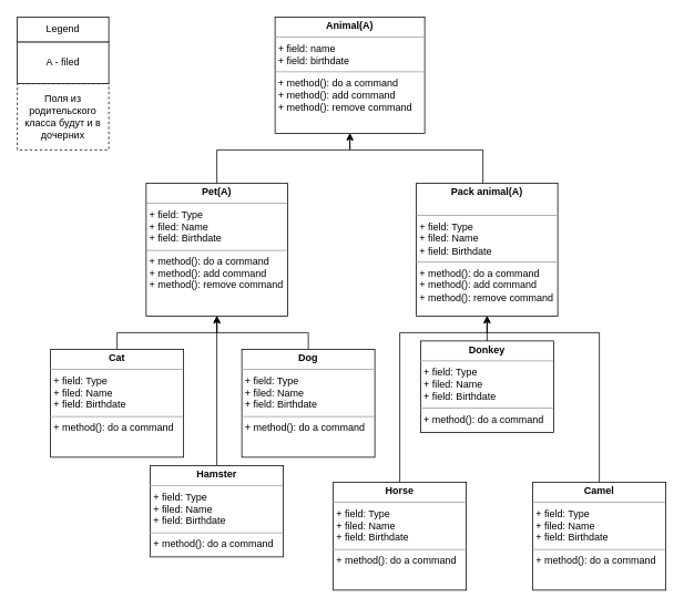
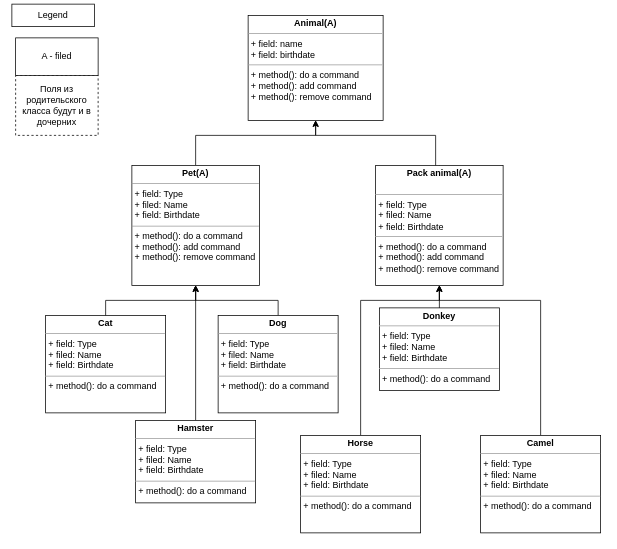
  <mxCell id="0" />
  <mxCell id="1" parent="0" />
  <mxCell id="2" style="edgeStyle=orthogonalEdgeStyle;rounded=0;orthogonalLoop=1;jettySize=auto;html=1;exitX=0.5;exitY=0;exitDx=0;exitDy=0;" parent="1" source="3" target="12" edge="1"><mxGeometry relative="1" as="geometry"><Array as="points"><mxPoint x="260" y="180" /><mxPoint x="420" y="180" /></Array></mxGeometry></mxCell>
  <mxCell id="3" value="&lt;p style=&quot;margin:0px;margin-top:4px;text-align:center;&quot;&gt;&lt;b&gt;Pet(A)&lt;/b&gt;&lt;/p&gt;&lt;hr size=&quot;1&quot;&gt;&lt;p style=&quot;margin:0px;margin-left:4px;&quot;&gt;+ field: Type&lt;/p&gt;&lt;p style=&quot;margin:0px;margin-left:4px;&quot;&gt;+ filed: Name&lt;/p&gt;&lt;p style=&quot;margin:0px;margin-left:4px;&quot;&gt;+ field: Birthdate&lt;/p&gt;&lt;hr size=&quot;1&quot;&gt;&lt;p style=&quot;border-color: var(--border-color); margin: 0px 0px 0px 4px;&quot;&gt;+ method(): do a command&lt;/p&gt;&lt;p style=&quot;border-color: var(--border-color); margin: 0px 0px 0px 4px;&quot;&gt;+ method(): add command&lt;/p&gt;&lt;p style=&quot;border-color: var(--border-color); margin: 0px 0px 0px 4px;&quot;&gt;+ method(): remove command&lt;/p&gt;" style="verticalAlign=top;align=left;overflow=fill;fontSize=12;fontFamily=Helvetica;html=1;whiteSpace=wrap;" parent="1" vertex="1"><mxGeometry x="175" y="220" width="170" height="160" as="geometry" /></mxCell>
  <mxCell id="4" style="edgeStyle=orthogonalEdgeStyle;rounded=0;orthogonalLoop=1;jettySize=auto;html=1;exitX=0.5;exitY=0;exitDx=0;exitDy=0;" parent="1" source="5" target="12" edge="1"><mxGeometry relative="1" as="geometry"><Array as="points"><mxPoint x="580" y="280" /><mxPoint x="580" y="180" /><mxPoint x="420" y="180" /></Array></mxGeometry></mxCell>
  <mxCell id="5" value="&lt;p style=&quot;margin:0px;margin-top:4px;text-align:center;&quot;&gt;&lt;b&gt;Pack animal(A)&lt;/b&gt;&lt;/p&gt;&lt;br&gt;&lt;hr size=&quot;1&quot;&gt;&lt;p style=&quot;margin:0px;margin-left:4px;&quot;&gt;+ field: Type&lt;/p&gt;&lt;p style=&quot;margin:0px;margin-left:4px;&quot;&gt;+ filed: Name&lt;/p&gt;&lt;p style=&quot;margin:0px;margin-left:4px;&quot;&gt;+ field: Birthdate&lt;/p&gt;&lt;hr size=&quot;1&quot;&gt;&lt;p style=&quot;border-color: var(--border-color); margin: 0px 0px 0px 4px;&quot;&gt;+ method(): do a command&lt;/p&gt;&lt;p style=&quot;border-color: var(--border-color); margin: 0px 0px 0px 4px;&quot;&gt;+ method(): add command&lt;/p&gt;&lt;p style=&quot;border-color: var(--border-color); margin: 0px 0px 0px 4px;&quot;&gt;+ method(): remove command&lt;/p&gt;" style="verticalAlign=top;align=left;overflow=fill;fontSize=12;fontFamily=Helvetica;html=1;whiteSpace=wrap;" parent="1" vertex="1"><mxGeometry x="500" y="220" width="170" height="160" as="geometry" /></mxCell>
  <mxCell id="6" value="&lt;p style=&quot;margin:0px;margin-top:4px;text-align:center;&quot;&gt;&lt;b&gt;Cat&lt;/b&gt;&lt;/p&gt;&lt;hr size=&quot;1&quot;&gt;&lt;p style=&quot;border-color: var(--border-color); margin: 0px 0px 0px 4px;&quot;&gt;+ field: Type&lt;/p&gt;&lt;p style=&quot;border-color: var(--border-color); margin: 0px 0px 0px 4px;&quot;&gt;+ filed: Name&lt;/p&gt;&lt;p style=&quot;border-color: var(--border-color); margin: 0px 0px 0px 4px;&quot;&gt;+ field: Birthdate&lt;/p&gt;&lt;hr size=&quot;1&quot;&gt;&lt;p style=&quot;margin:0px;margin-left:4px;&quot;&gt;+ method(): do a command&lt;br&gt;&lt;/p&gt;" style="verticalAlign=top;align=left;overflow=fill;fontSize=12;fontFamily=Helvetica;html=1;whiteSpace=wrap;" parent="1" vertex="1"><mxGeometry x="60" y="420" width="160" height="130" as="geometry" /></mxCell>
  <mxCell id="7" style="edgeStyle=orthogonalEdgeStyle;rounded=0;orthogonalLoop=1;jettySize=auto;html=1;exitX=0.5;exitY=0;exitDx=0;exitDy=0;" parent="1" source="8" target="3" edge="1"><mxGeometry relative="1" as="geometry" /></mxCell>
  <mxCell id="8" value="&lt;p style=&quot;margin:0px;margin-top:4px;text-align:center;&quot;&gt;&lt;b&gt;Hamster&lt;/b&gt;&lt;/p&gt;&lt;hr size=&quot;1&quot;&gt;&lt;p style=&quot;border-color: var(--border-color); margin: 0px 0px 0px 4px;&quot;&gt;+ field: Type&lt;/p&gt;&lt;p style=&quot;border-color: var(--border-color); margin: 0px 0px 0px 4px;&quot;&gt;+ filed: Name&lt;/p&gt;&lt;p style=&quot;border-color: var(--border-color); margin: 0px 0px 0px 4px;&quot;&gt;+ field: Birthdate&lt;/p&gt;&lt;hr size=&quot;1&quot;&gt;&lt;p style=&quot;margin:0px;margin-left:4px;&quot;&gt;+ method(): do a command&lt;br&gt;&lt;/p&gt;" style="verticalAlign=top;align=left;overflow=fill;fontSize=12;fontFamily=Helvetica;html=1;whiteSpace=wrap;" parent="1" vertex="1"><mxGeometry x="180" y="560" width="160" height="110" as="geometry" /></mxCell>
  <mxCell id="9" style="edgeStyle=orthogonalEdgeStyle;rounded=0;orthogonalLoop=1;jettySize=auto;html=1;exitX=0.5;exitY=0;exitDx=0;exitDy=0;" parent="1" source="10" target="3" edge="1"><mxGeometry relative="1" as="geometry" /></mxCell>
  <mxCell id="10" value="&lt;p style=&quot;margin:0px;margin-top:4px;text-align:center;&quot;&gt;&lt;b&gt;Dog&lt;/b&gt;&lt;/p&gt;&lt;hr size=&quot;1&quot;&gt;&lt;p style=&quot;border-color: var(--border-color); margin: 0px 0px 0px 4px;&quot;&gt;+ field: Type&lt;/p&gt;&lt;p style=&quot;border-color: var(--border-color); margin: 0px 0px 0px 4px;&quot;&gt;+ filed: Name&lt;/p&gt;&lt;p style=&quot;border-color: var(--border-color); margin: 0px 0px 0px 4px;&quot;&gt;+ field: Birthdate&lt;/p&gt;&lt;hr size=&quot;1&quot;&gt;&lt;p style=&quot;margin:0px;margin-left:4px;&quot;&gt;+ method(): do a command&lt;br&gt;&lt;/p&gt;" style="verticalAlign=top;align=left;overflow=fill;fontSize=12;fontFamily=Helvetica;html=1;whiteSpace=wrap;" parent="1" vertex="1"><mxGeometry x="290" y="420" width="160" height="130" as="geometry" /></mxCell>
  <mxCell id="11" style="edgeStyle=orthogonalEdgeStyle;rounded=0;orthogonalLoop=1;jettySize=auto;html=1;exitX=0.5;exitY=0;exitDx=0;exitDy=0;entryX=0.5;entryY=1;entryDx=0;entryDy=0;" parent="1" source="6" target="3" edge="1"><mxGeometry relative="1" as="geometry" /></mxCell>
  <mxCell id="12" value="&lt;p style=&quot;margin:0px;margin-top:4px;text-align:center;&quot;&gt;&lt;b&gt;Animal(A)&lt;/b&gt;&lt;/p&gt;&lt;hr size=&quot;1&quot;&gt;&lt;p style=&quot;margin:0px;margin-left:4px;&quot;&gt;+ field: name&lt;/p&gt;&lt;p style=&quot;margin:0px;margin-left:4px;&quot;&gt;+ field: birthdate&lt;/p&gt;&lt;hr size=&quot;1&quot;&gt;&lt;p style=&quot;margin:0px;margin-left:4px;&quot;&gt;+ method(): do a command&lt;/p&gt;&lt;p style=&quot;margin:0px;margin-left:4px;&quot;&gt;+ method(): add command&lt;/p&gt;&lt;p style=&quot;margin:0px;margin-left:4px;&quot;&gt;+ method(): remove command&lt;/p&gt;" style="verticalAlign=top;align=left;overflow=fill;fontSize=12;fontFamily=Helvetica;html=1;whiteSpace=wrap;" parent="1" vertex="1"><mxGeometry x="330" y="20" width="180" height="140" as="geometry" /></mxCell>
  <mxCell id="13" value="Поля из родительского класса будут и в дочерних" style="html=1;whiteSpace=wrap;fillColor=#ffffff;strokeColor=#000000;dashed=1;" parent="1" vertex="1"><mxGeometry x="20" y="100" width="110" height="80" as="geometry" /></mxCell>
  <mxCell id="14" value="A - filed" style="html=1;whiteSpace=wrap;" parent="1" vertex="1"><mxGeometry x="20" y="50" width="110" height="50" as="geometry" /></mxCell>
  <mxCell id="15" style="edgeStyle=orthogonalEdgeStyle;rounded=0;orthogonalLoop=1;jettySize=auto;html=1;exitX=0.5;exitY=0;exitDx=0;exitDy=0;entryX=0.5;entryY=1;entryDx=0;entryDy=0;" parent="1" source="16" target="5" edge="1"><mxGeometry relative="1" as="geometry"><Array as="points"><mxPoint x="480" y="400" /><mxPoint x="585" y="400" /></Array></mxGeometry></mxCell>
  <mxCell id="16" value="&lt;p style=&quot;margin:0px;margin-top:4px;text-align:center;&quot;&gt;&lt;b&gt;Horse&lt;/b&gt;&lt;/p&gt;&lt;hr size=&quot;1&quot;&gt;&lt;p style=&quot;border-color: var(--border-color); margin: 0px 0px 0px 4px;&quot;&gt;+ field: Type&lt;/p&gt;&lt;p style=&quot;border-color: var(--border-color); margin: 0px 0px 0px 4px;&quot;&gt;+ filed: Name&lt;/p&gt;&lt;p style=&quot;border-color: var(--border-color); margin: 0px 0px 0px 4px;&quot;&gt;+ field: Birthdate&lt;/p&gt;&lt;hr size=&quot;1&quot;&gt;&lt;p style=&quot;margin:0px;margin-left:4px;&quot;&gt;+ method(): do a command&lt;br&gt;&lt;/p&gt;" style="verticalAlign=top;align=left;overflow=fill;fontSize=12;fontFamily=Helvetica;html=1;whiteSpace=wrap;" parent="1" vertex="1"><mxGeometry x="400" y="580" width="160" height="130" as="geometry" /></mxCell>
  <mxCell id="17" style="edgeStyle=orthogonalEdgeStyle;rounded=0;orthogonalLoop=1;jettySize=auto;html=1;exitX=0.5;exitY=0;exitDx=0;exitDy=0;" parent="1" source="18" target="5" edge="1"><mxGeometry relative="1" as="geometry"><Array as="points"><mxPoint x="585" y="500" /></Array></mxGeometry></mxCell>
  <mxCell id="18" value="&lt;p style=&quot;margin:0px;margin-top:4px;text-align:center;&quot;&gt;&lt;b&gt;Donkey&lt;/b&gt;&lt;/p&gt;&lt;hr size=&quot;1&quot;&gt;&lt;p style=&quot;border-color: var(--border-color); margin: 0px 0px 0px 4px;&quot;&gt;+ field: Type&lt;/p&gt;&lt;p style=&quot;border-color: var(--border-color); margin: 0px 0px 0px 4px;&quot;&gt;+ filed: Name&lt;/p&gt;&lt;p style=&quot;border-color: var(--border-color); margin: 0px 0px 0px 4px;&quot;&gt;+ field: Birthdate&lt;/p&gt;&lt;hr size=&quot;1&quot;&gt;&lt;p style=&quot;margin:0px;margin-left:4px;&quot;&gt;+ method(): do a command&lt;br&gt;&lt;/p&gt;" style="verticalAlign=top;align=left;overflow=fill;fontSize=12;fontFamily=Helvetica;html=1;whiteSpace=wrap;" parent="1" vertex="1"><mxGeometry x="505" y="410" width="160" height="110" as="geometry" /></mxCell>
  <mxCell id="19" style="edgeStyle=orthogonalEdgeStyle;rounded=0;orthogonalLoop=1;jettySize=auto;html=1;exitX=0.5;exitY=0;exitDx=0;exitDy=0;" parent="1" source="20" target="5" edge="1"><mxGeometry relative="1" as="geometry"><Array as="points"><mxPoint x="720" y="400" /><mxPoint x="585" y="400" /></Array></mxGeometry></mxCell>
  <mxCell id="20" value="&lt;p style=&quot;margin:0px;margin-top:4px;text-align:center;&quot;&gt;&lt;b&gt;Camel&lt;/b&gt;&lt;/p&gt;&lt;hr size=&quot;1&quot;&gt;&lt;p style=&quot;border-color: var(--border-color); margin: 0px 0px 0px 4px;&quot;&gt;+ field: Type&lt;/p&gt;&lt;p style=&quot;border-color: var(--border-color); margin: 0px 0px 0px 4px;&quot;&gt;+ filed: Name&lt;/p&gt;&lt;p style=&quot;border-color: var(--border-color); margin: 0px 0px 0px 4px;&quot;&gt;+ field: Birthdate&lt;/p&gt;&lt;hr size=&quot;1&quot;&gt;&lt;p style=&quot;margin:0px;margin-left:4px;&quot;&gt;+ method(): do a command&lt;br&gt;&lt;/p&gt;" style="verticalAlign=top;align=left;overflow=fill;fontSize=12;fontFamily=Helvetica;html=1;whiteSpace=wrap;" parent="1" vertex="1"><mxGeometry x="640" y="580" width="160" height="130" as="geometry" /></mxCell>
- <mxCell id="21" value="Legend" style="rounded=0;whiteSpace=wrap;html=1;" vertex="1" parent="1"><mxGeometry x="20" y="20" width="110" height="30" as="geometry" /></mxCell>
+ <mxCell id="21" value="Legend" style="rounded=0;whiteSpace=wrap;html=1;" vertex="1" parent="1"><mxGeometry x="15" y="5" width="110" height="30" as="geometry" /></mxCell>
